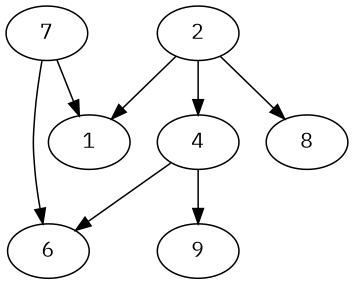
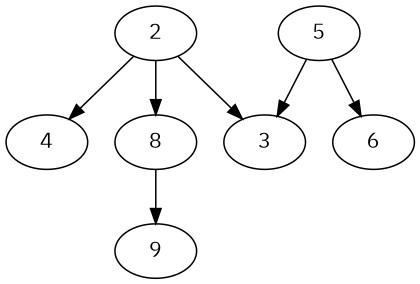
  digraph {
    fontname="IBM Plex Mono"
    rankdir=TB
    node [fontname="IBM Plex Mono"]
    edge [fontname="IBM Plex Mono"]
    n1 [label=9]
    2
-   3 [label=1]
+   3
    4
    8
    6
-   5 [label=7]
+   5
    2 -> 3
    2 -> 4
    2 -> 8
-   4 -> 6
-   4 -> n1
+   8 -> n1
    5 -> 3
    5 -> 6
  }
